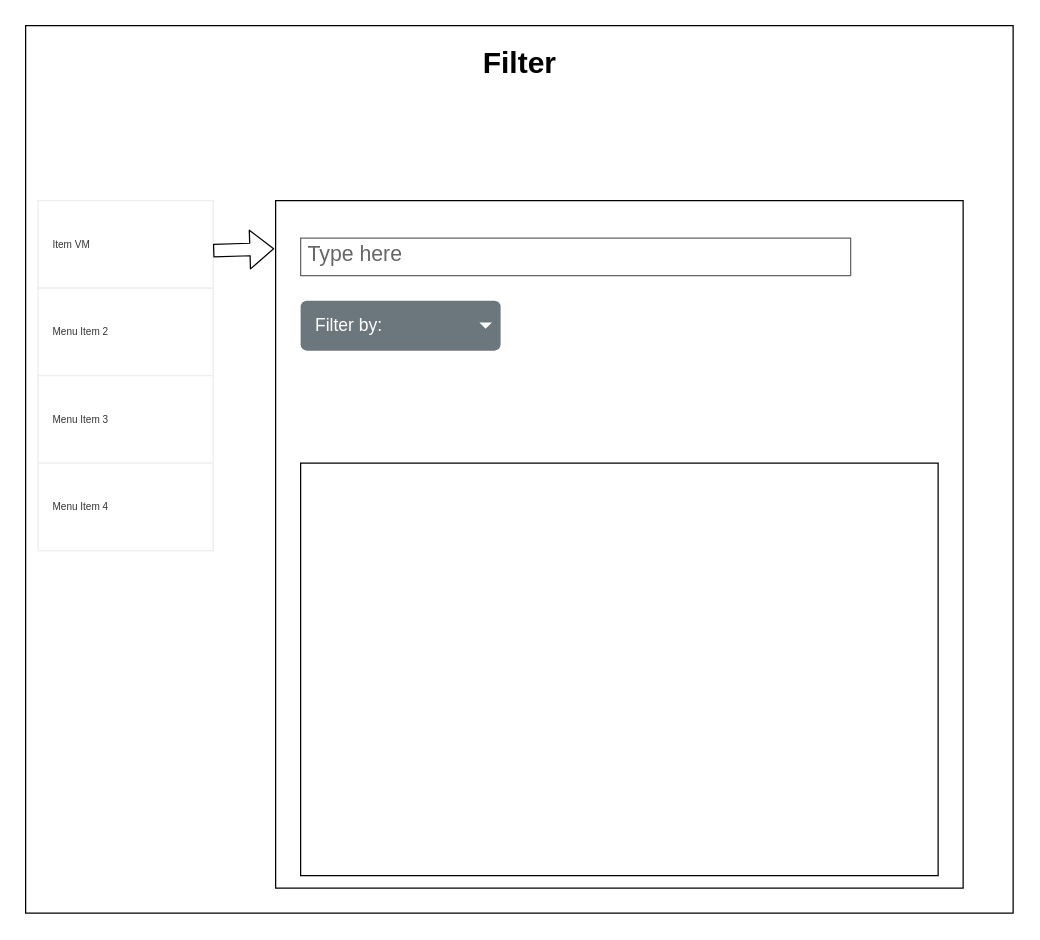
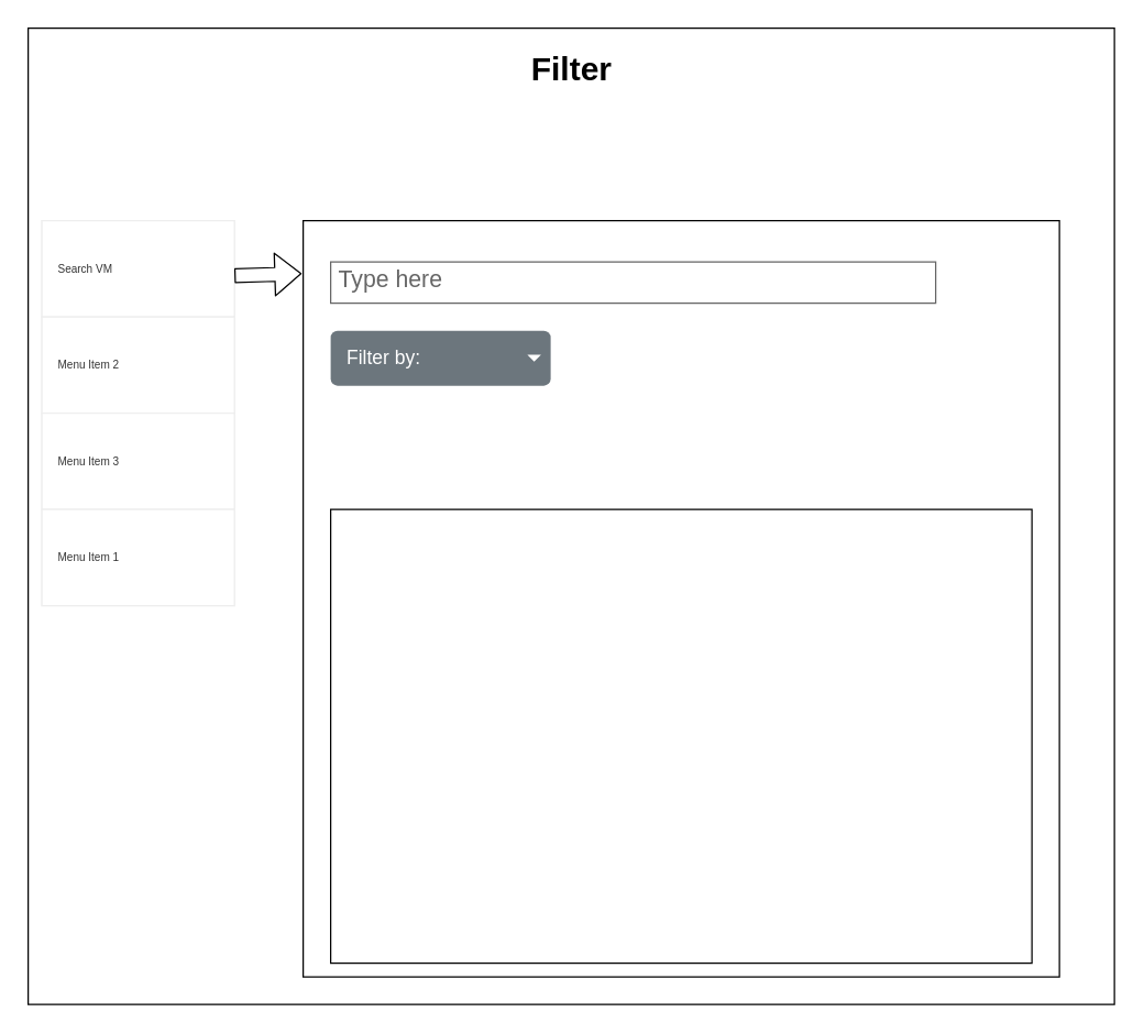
  <mxCell id="0" />
  <mxCell id="1" parent="0" />
  <mxCell id="2" value="" style="rounded=0;whiteSpace=wrap;html=1;" parent="1" vertex="1"><mxGeometry x="20" y="20" width="790" height="710" as="geometry" /></mxCell>
  <mxCell id="3" value="" style="whiteSpace=wrap;html=1;aspect=fixed;" vertex="1" parent="1"><mxGeometry x="220" y="160" width="550" height="550" as="geometry" /></mxCell>
  <mxCell id="4" value="Filter by:&amp;nbsp;" style="html=1;shadow=0;dashed=0;shape=mxgraph.bootstrap.rrect;rSize=5;strokeColor=none;strokeWidth=1;fillColor=#6C767D;fontColor=#ffffff;whiteSpace=wrap;align=left;verticalAlign=middle;fontStyle=0;fontSize=14;spacingLeft=10;" vertex="1" parent="1"><mxGeometry x="240" y="240" width="160" height="40" as="geometry" /></mxCell>
  <mxCell id="5" value="" style="shape=triangle;direction=south;fillColor=#ffffff;strokeColor=none;perimeter=none;" vertex="1" parent="4"><mxGeometry x="1" y="0.5" width="10" height="5" relative="1" as="geometry"><mxPoint x="-17" y="-2.5" as="offset" /></mxGeometry></mxCell>
  <mxCell id="6" value="Type here" style="strokeWidth=1;shadow=0;dashed=0;align=center;html=1;shape=mxgraph.mockup.text.textBox;fontColor=#666666;align=left;fontSize=17;spacingLeft=4;spacingTop=-3;strokeColor=#666666;mainText=" vertex="1" parent="1"><mxGeometry x="240" y="190" width="440" height="30" as="geometry" /></mxCell>
  <mxCell id="7" value="" style="strokeWidth=1;html=1;shadow=0;dashed=0;shape=mxgraph.android.rrect;rSize=0;strokeColor=#eeeeee;fillColor=#ffffff;gradientColor=none;" vertex="1" parent="1"><mxGeometry x="30" y="160" width="140" height="280" as="geometry" /></mxCell>
- <mxCell id="8" value="Item VM" style="strokeColor=inherit;fillColor=inherit;gradientColor=inherit;strokeWidth=1;html=1;shadow=0;dashed=0;shape=mxgraph.android.rrect;rSize=0;align=left;spacingLeft=10;fontSize=8;fontColor=#333333;" vertex="1" parent="7"><mxGeometry width="140" height="70" as="geometry" /></mxCell>
+ <mxCell id="8" value="Search VM" style="strokeColor=inherit;fillColor=inherit;gradientColor=inherit;strokeWidth=1;html=1;shadow=0;dashed=0;shape=mxgraph.android.rrect;rSize=0;align=left;spacingLeft=10;fontSize=8;fontColor=#333333;" vertex="1" parent="7"><mxGeometry width="140" height="70" as="geometry" /></mxCell>
  <mxCell id="9" value="Menu Item 2" style="strokeColor=inherit;fillColor=inherit;gradientColor=inherit;strokeWidth=1;html=1;shadow=0;dashed=0;shape=mxgraph.android.rrect;rSize=0;align=left;spacingLeft=10;fontSize=8;fontColor=#333333;" vertex="1" parent="7"><mxGeometry y="70" width="140" height="70" as="geometry" /></mxCell>
  <mxCell id="10" value="Menu Item 3" style="strokeColor=inherit;fillColor=inherit;gradientColor=inherit;strokeWidth=1;html=1;shadow=0;dashed=0;shape=mxgraph.android.rrect;rSize=0;align=left;spacingLeft=10;fontSize=8;fontColor=#333333;" vertex="1" parent="7"><mxGeometry y="140" width="140" height="70" as="geometry" /></mxCell>
- <mxCell id="11" value="Menu Item 4" style="strokeColor=inherit;fillColor=inherit;gradientColor=inherit;strokeWidth=1;html=1;shadow=0;dashed=0;shape=mxgraph.android.rrect;rSize=0;align=left;spacingLeft=10;fontSize=8;fontColor=#333333;" vertex="1" parent="7"><mxGeometry y="210" width="140" height="70" as="geometry" /></mxCell>
+ <mxCell id="11" value="Menu Item 1" style="strokeColor=inherit;fillColor=inherit;gradientColor=inherit;strokeWidth=1;html=1;shadow=0;dashed=0;shape=mxgraph.android.rrect;rSize=0;align=left;spacingLeft=10;fontSize=8;fontColor=#333333;" vertex="1" parent="7"><mxGeometry y="210" width="140" height="70" as="geometry" /></mxCell>
  <mxCell id="12" value="Filter" style="text;strokeColor=none;fillColor=none;html=1;fontSize=24;fontStyle=1;verticalAlign=middle;align=center;" vertex="1" parent="1"><mxGeometry x="20" y="20" width="790" height="60" as="geometry" /></mxCell>
  <mxCell id="13" value="" style="rounded=0;whiteSpace=wrap;html=1;" vertex="1" parent="1"><mxGeometry x="240" y="370" width="510" height="330" as="geometry" /></mxCell>
  <mxCell id="14" value="" style="shape=flexArrow;endArrow=classic;html=1;entryX=-0.002;entryY=0.07;entryDx=0;entryDy=0;entryPerimeter=0;" edge="1" parent="1" target="3"><mxGeometry width="50" height="50" relative="1" as="geometry"><mxPoint x="170" y="200" as="sourcePoint" /><mxPoint x="220" y="150" as="targetPoint" /></mxGeometry></mxCell>
